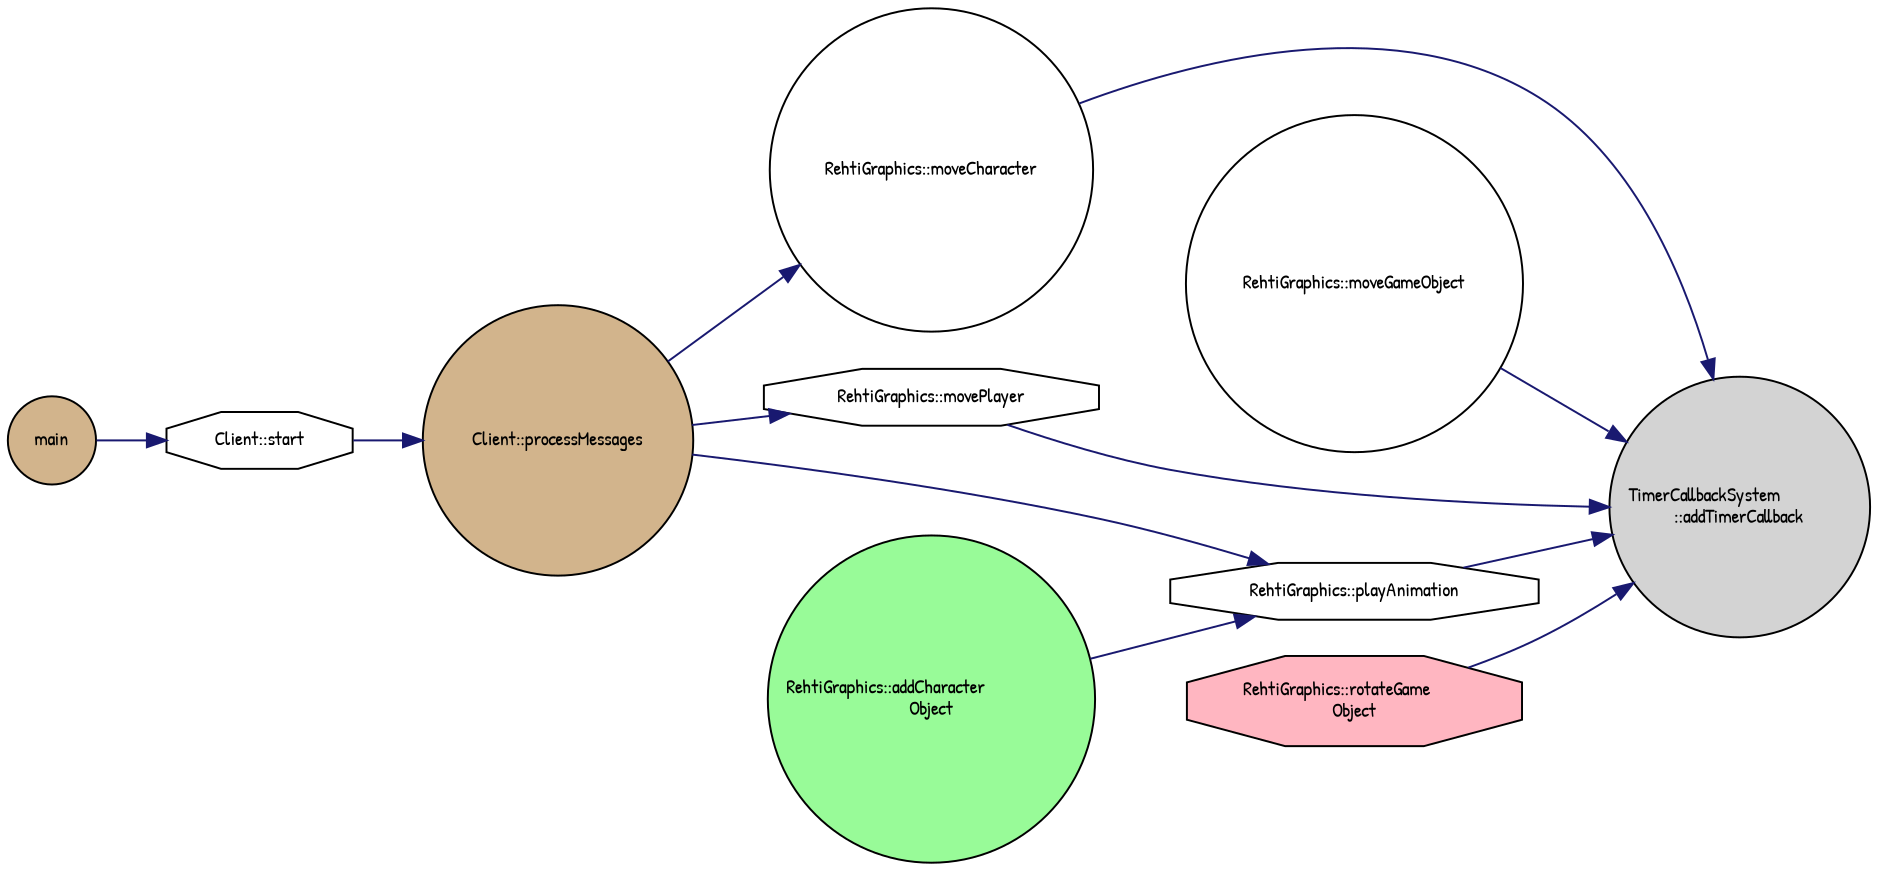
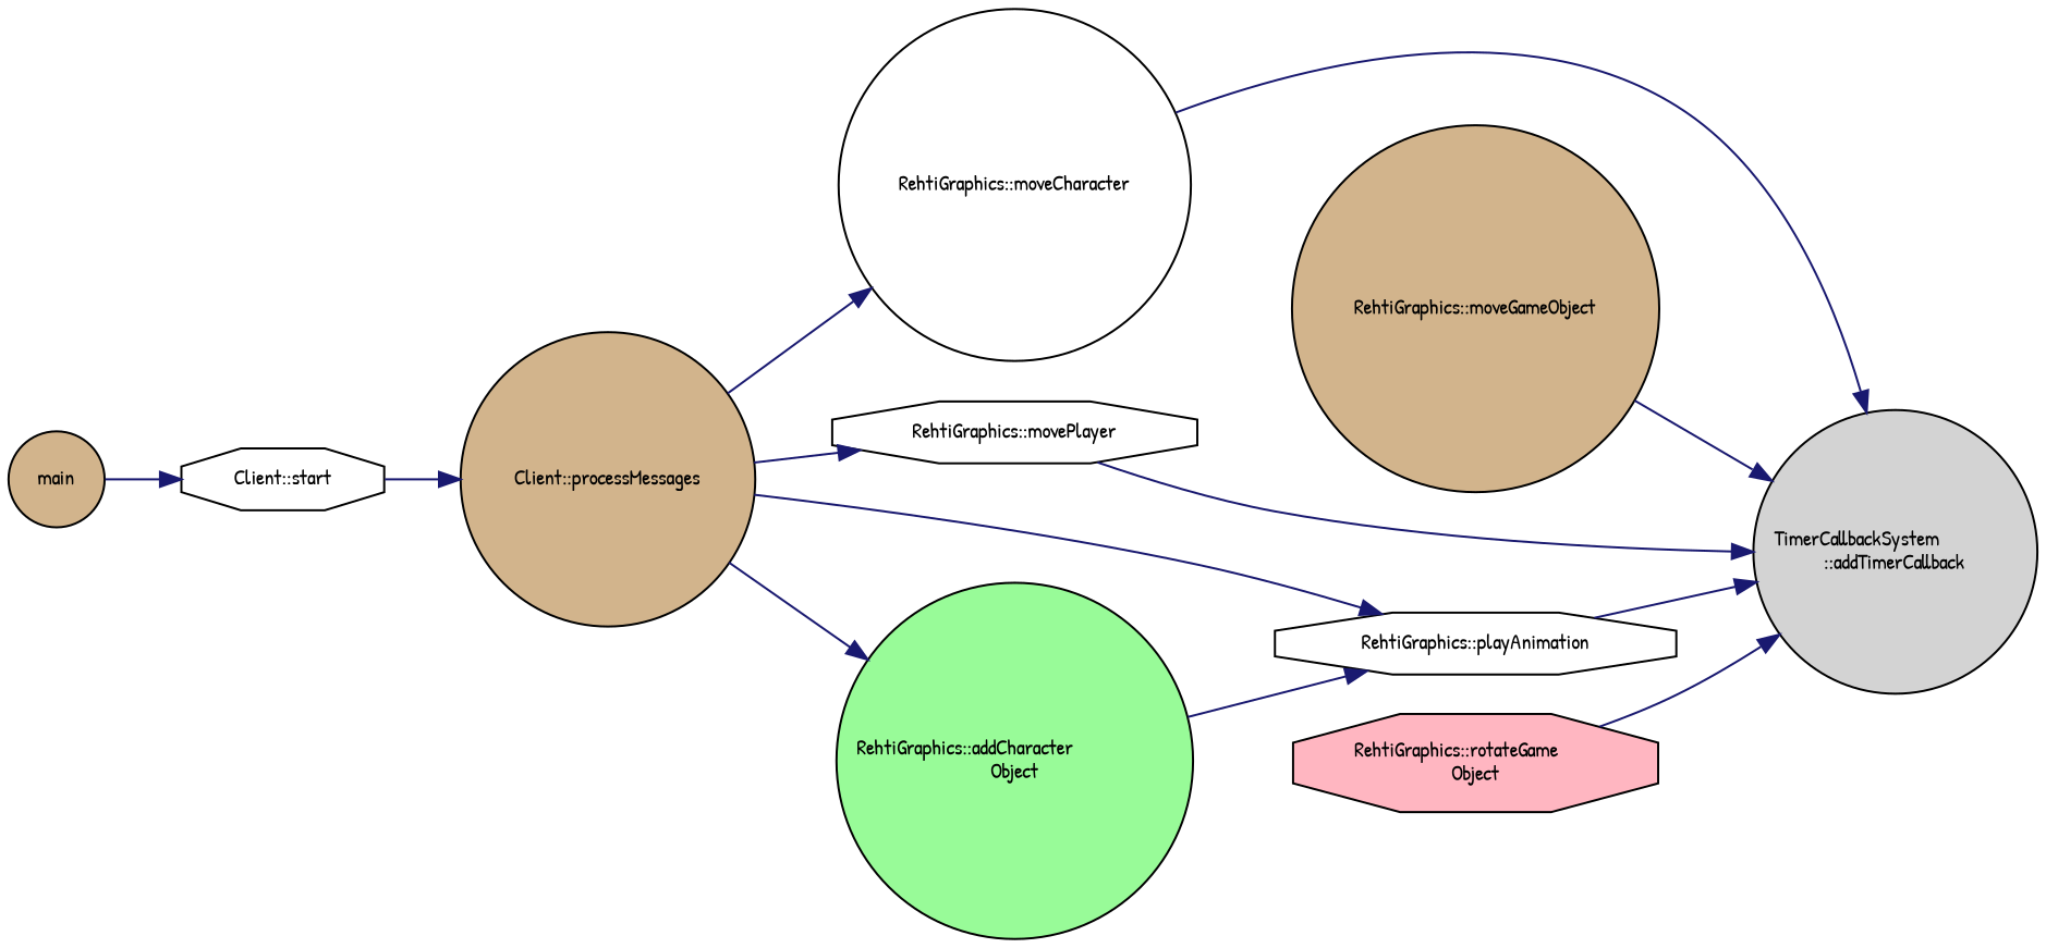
  digraph {
    fontname="Patrick Hand"
    rankdir=RL
    node [color=black fillcolor=white fontname="Patrick Hand" fontsize=10 shape=circle style=filled]
    edge [color=midnightblue dir=back fontname="Patrick Hand" fontsize=10 labelfontname=Helvetica labelfontsize=10 style=solid]
    n1 [fillcolor=lightgrey fontcolor=black height=0.2 label="TimerCallbackSystem\l::addTimerCallback" width=0.4]
    n2 [height=0.2 label="RehtiGraphics::moveCharacter" width=0.4]
-   n3 [height=0.2 label="RehtiGraphics::moveGameObject" width=0.4]
+   n3 [fillcolor=tan height=0.2 label="RehtiGraphics::moveGameObject" width=0.4]
    n4 [height=0.2 label="RehtiGraphics::movePlayer" shape=octagon width=0.4]
    n5 [height=0.2 label="RehtiGraphics::playAnimation" shape=octagon width=0.4]
    n6 [fillcolor=lightpink height=0.2 label="RehtiGraphics::rotateGame\lObject" shape=octagon width=0.4]
    n7 [fillcolor=tan height=0.2 label="Client::processMessages" width=0.4]
    n8 [fillcolor=palegreen height=0.2 label="RehtiGraphics::addCharacter\lObject" width=0.4]
    n9 [height=0.2 label="Client::start" shape=octagon width=0.4]
    n10 [fillcolor=tan height=0.2 label=main width=0.4]
    n1 -> n2
    n1 -> n3
    n1 -> n4
    n1 -> n5
    n1 -> n6
    n2 -> n7
    n4 -> n7
    n5 -> n7
    n5 -> n8
    n7 -> n9
+   n8 -> n7
    n9 -> n10
  }
